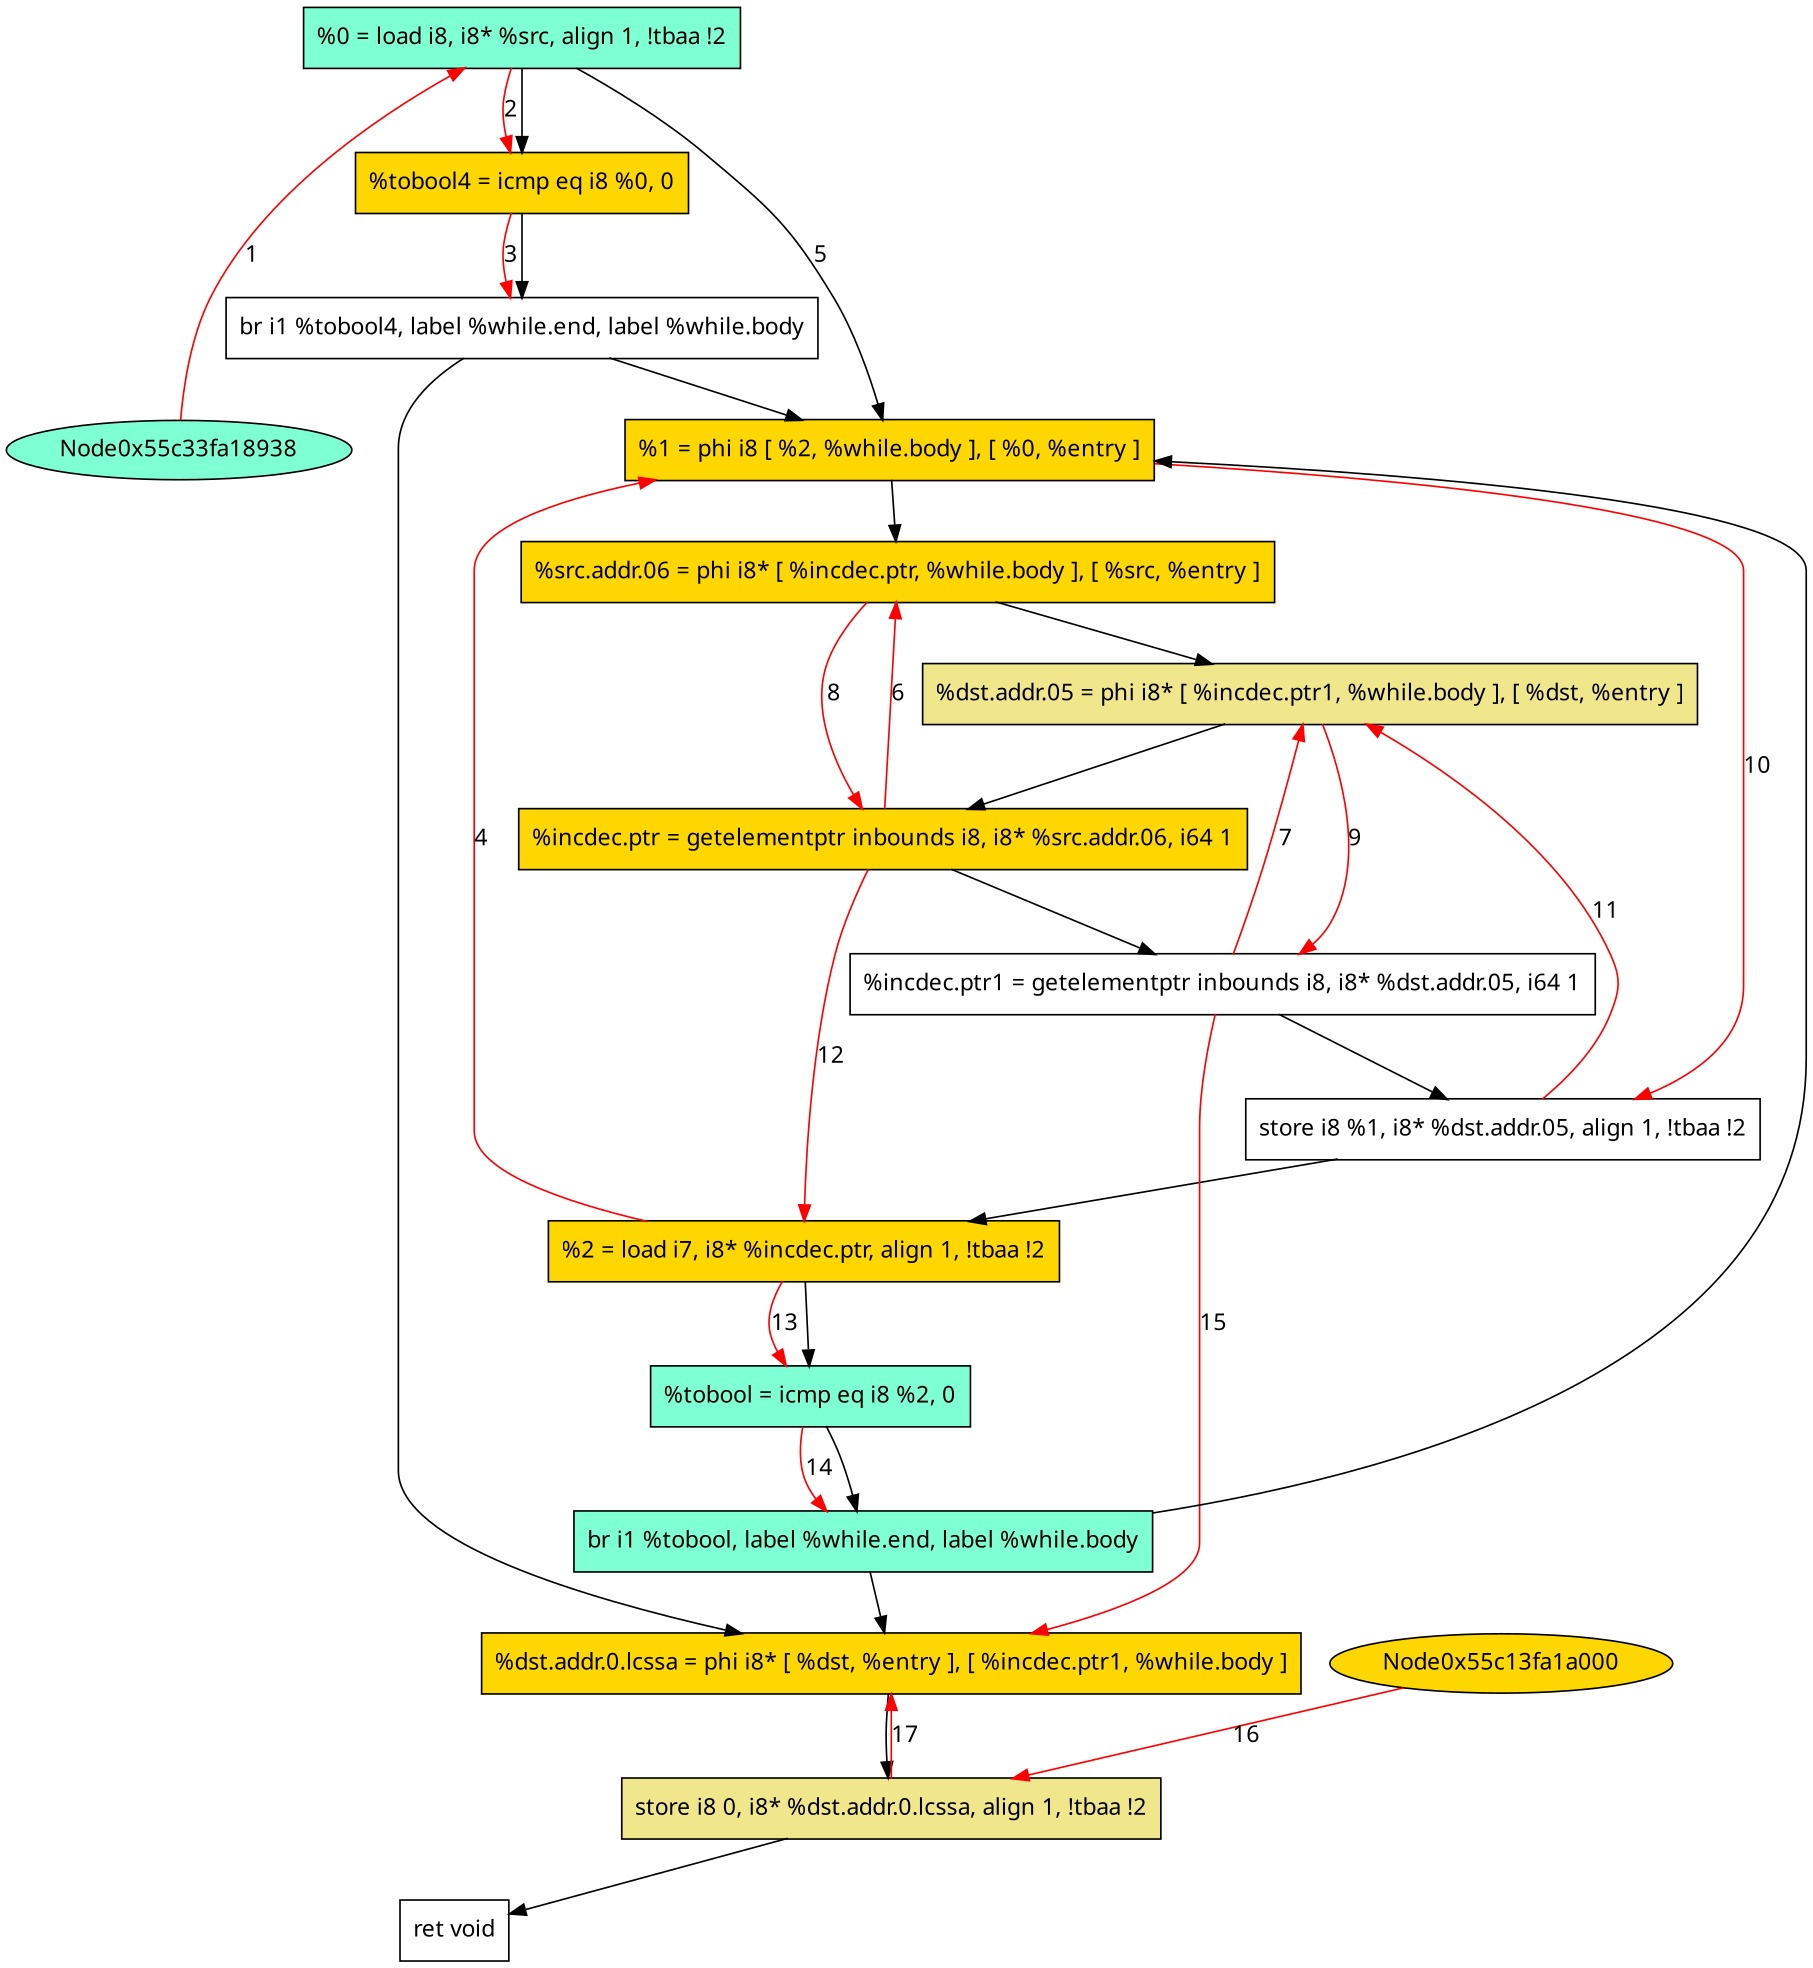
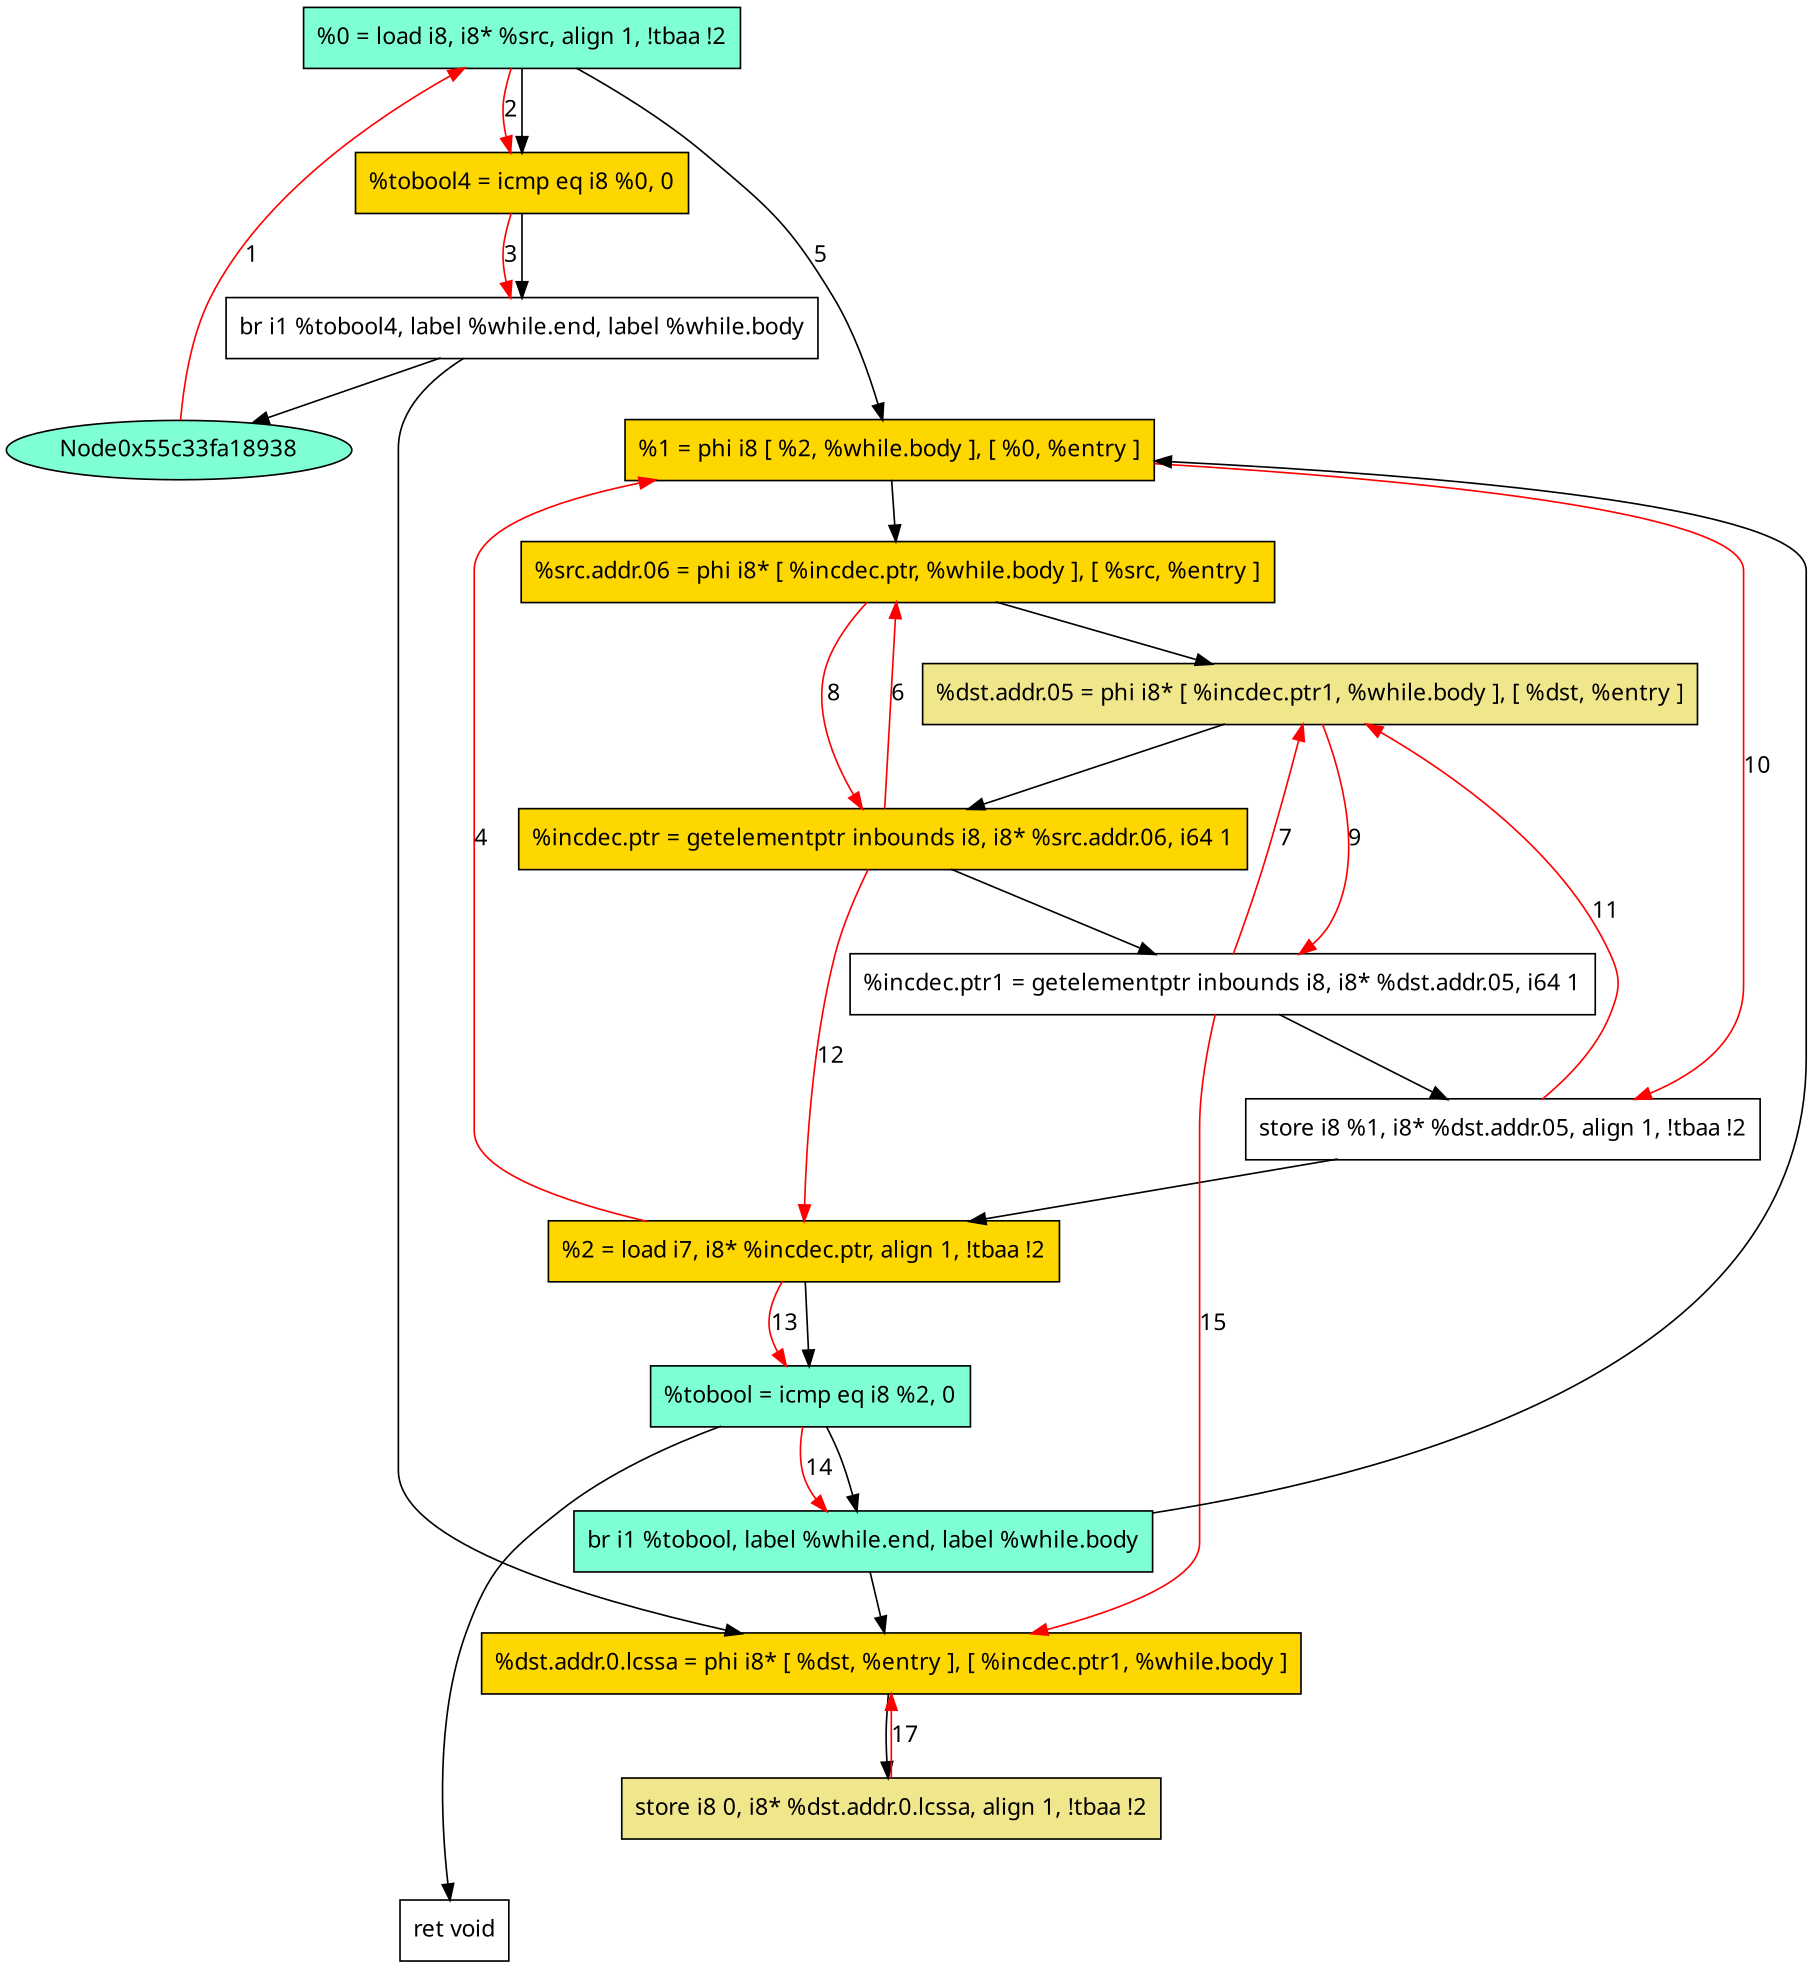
  digraph {
    fontname="Noto Sans"
    node [fillcolor=gold fontname="Noto Sans" shape=record style=filled]
    edge [fontname="Noto Sans"]
    n1 [fillcolor=aquamarine label="  %0 = load i8, i8* %src, align 1, !tbaa !2"]
    n2 [label="  %tobool4 = icmp eq i8 %0, 0"]
    n3 [label="  %1 = phi i8 [ %2, %while.body ], [ %0, %entry ]"]
    n4 [fillcolor=white label="  br i1 %tobool4, label %while.end, label %while.body"]
    n5 [label="  %src.addr.06 = phi i8* [ %incdec.ptr, %while.body ], [ %src, %entry ]"]
    n6 [fillcolor=white label="  store i8 %1, i8* %dst.addr.05, align 1, !tbaa !2"]
    n7 [label="  %dst.addr.0.lcssa = phi i8* [ %dst, %entry ], [ %incdec.ptr1, %while.body ]"]
    n8 [fillcolor=khaki label="  store i8 0, i8* %dst.addr.0.lcssa, align 1, !tbaa !2"]
    n9 [fillcolor=khaki label="  %dst.addr.05 = phi i8* [ %incdec.ptr1, %while.body ], [ %dst, %entry ]"]
    n10 [label="  %incdec.ptr = getelementptr inbounds i8, i8* %src.addr.06, i64 1"]
    n11 [label="%2 = load i7, i8* %incdec.ptr, align 1, !tbaa !2"]
    n12 [fillcolor=white label="  %incdec.ptr1 = getelementptr inbounds i8, i8* %dst.addr.05, i64 1"]
    n13 [fillcolor=aquamarine label="  %tobool = icmp eq i8 %2, 0"]
    n14 [fillcolor=aquamarine label="  br i1 %tobool, label %while.end, label %while.body"]
    n15 [fillcolor=white label="  ret void"]
    n16 [fillcolor=aquamarine label=Node0x55c33fa18938 shape=""]
-   Node0x55c13fa1a000 [shape=""]
    n1 -> n2
    n1 -> n2 [color=red label=2]
    n1 -> n3 [color=black label=5]
    n2 -> n4
    n2 -> n4 [color=red label=3]
    n3 -> n5
    n3 -> n6 [color=red label=10]
-   n4 -> n3
+   n4 -> n16
    n4 -> n7
    n5 -> n9
    n5 -> n10 [color=red label=8]
    n6 -> n9 [color=red label=11]
    n6 -> n11
    n7 -> n8
    n8 -> n7 [color=red label=17]
-   n8 -> n15
+   n13 -> n15
    n9 -> n10
    n9 -> n12 [color=red label=9]
    n10 -> n5 [color=red label=6]
    n10 -> n11 [color=red label=12]
    n10 -> n12
    n11 -> n3 [color=red label=4]
    n11 -> n13
    n11 -> n13 [color=red label=13]
    n12 -> n6
    n12 -> n7 [color=red label=15]
    n12 -> n9 [color=red label=7]
    n13 -> n14
    n13 -> n14 [color=red label=14]
    n14 -> n3
    n14 -> n7
    n16 -> n1 [color=red label=1]
-   Node0x55c13fa1a000 -> n8 [color=red label=16]
  }
